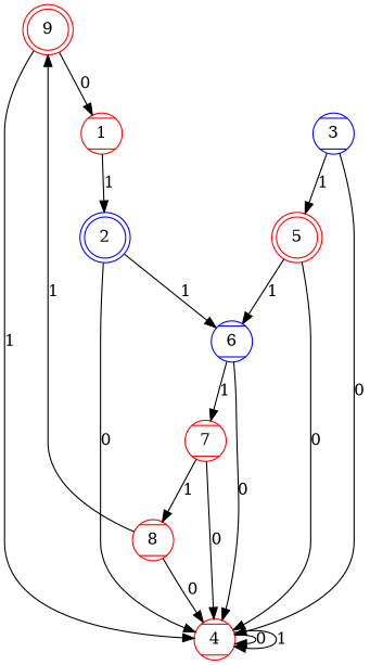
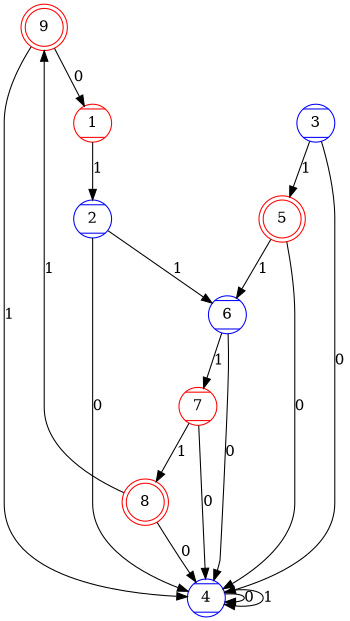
  digraph {
    node [color=red shape=Mcircle style=striped]
    n1 [label=9 shape=doublecircle]
    1
-   4
-   2 [color=blue shape=doublecircle]
+   4 [color=blue]
+   2 [color=blue]
    6 [color=blue]
    3 [color=blue]
    5 [shape=doublecircle]
    7
-   8
+   8 [shape=doublecircle]
    n1 -> 1 [label=0]
    n1 -> 4 [label=1]
    1 -> 2 [label=1]
    4 -> 4 [label=0]
    4 -> 4 [label=1]
    2 -> 4 [label=0]
    2 -> 6 [label=1]
    6 -> 4 [label=0]
    6 -> 7 [label=1]
    3 -> 4 [label=0]
    3 -> 5 [label=1]
    5 -> 4 [label=0]
    5 -> 6 [label=1]
    7 -> 4 [label=0]
    7 -> 8 [label=1]
    8 -> n1 [label=1]
    8 -> 4 [label=0]
  }
